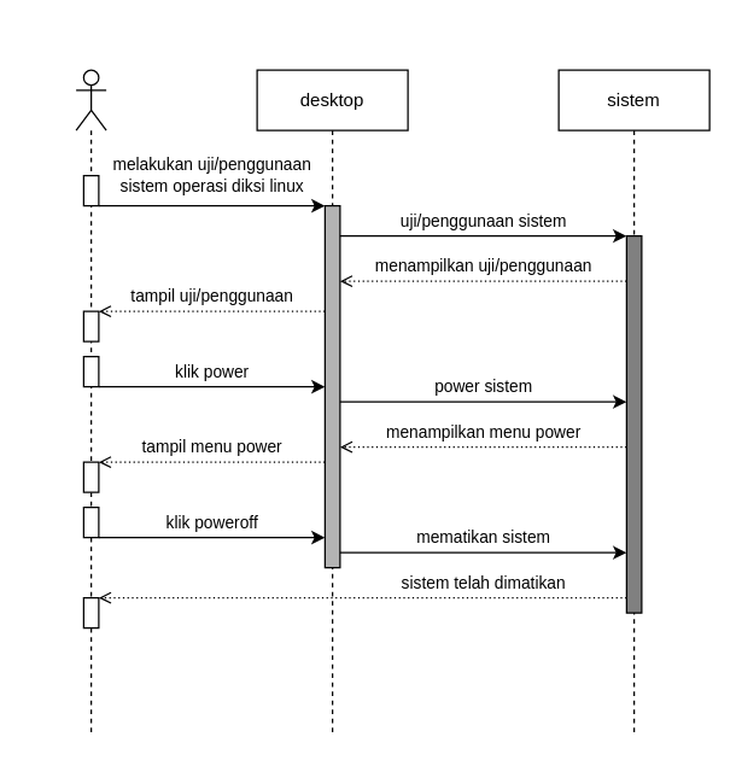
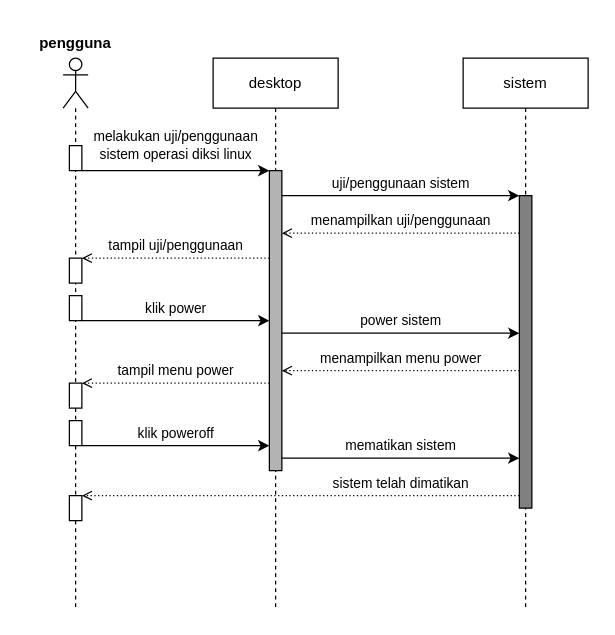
  <mxCell id="0" />
  <mxCell id="1" parent="0" />
  <mxCell id="2" value="" style="shape=umlLifeline;participant=umlActor;perimeter=lifelinePerimeter;whiteSpace=wrap;html=1;container=1;collapsible=0;recursiveResize=0;verticalAlign=top;spacingTop=36;outlineConnect=0;" vertex="1" parent="1"><mxGeometry x="50" y="46" width="20" height="440" as="geometry" /></mxCell>
  <mxCell id="3" value="" style="html=1;points=[];perimeter=orthogonalPerimeter;strokeColor=#000000;fillColor=#FFFFFF;" vertex="1" parent="2"><mxGeometry x="5" y="70" width="10" height="20" as="geometry" /></mxCell>
  <mxCell id="4" value="" style="html=1;points=[];perimeter=orthogonalPerimeter;strokeColor=#000000;fillColor=#FFFFFF;" vertex="1" parent="2"><mxGeometry x="5" y="160" width="10" height="20" as="geometry" /></mxCell>
  <mxCell id="5" value="" style="html=1;points=[];perimeter=orthogonalPerimeter;strokeColor=#000000;fillColor=#FFFFFF;" vertex="1" parent="2"><mxGeometry x="5" y="190" width="10" height="20" as="geometry" /></mxCell>
  <mxCell id="6" value="" style="html=1;points=[];perimeter=orthogonalPerimeter;strokeColor=#000000;fillColor=#FFFFFF;" vertex="1" parent="2"><mxGeometry x="5" y="260" width="10" height="20" as="geometry" /></mxCell>
  <mxCell id="7" value="" style="html=1;points=[];perimeter=orthogonalPerimeter;strokeColor=#000000;fillColor=#FFFFFF;" vertex="1" parent="2"><mxGeometry x="5" y="290" width="10" height="20" as="geometry" /></mxCell>
  <mxCell id="8" value="" style="html=1;points=[];perimeter=orthogonalPerimeter;strokeColor=#000000;fillColor=#FFFFFF;" vertex="1" parent="2"><mxGeometry x="5" y="350" width="10" height="20" as="geometry" /></mxCell>
+ <mxCell id="9" value="pengguna" style="text;align=center;fontStyle=1;verticalAlign=middle;spacingLeft=3;spacingRight=3;strokeColor=none;rotatable=0;points=[[0,0.5],[1,0.5]];portConstraint=eastwest;" vertex="1" parent="1"><mxGeometry x="20" y="20" width="80" height="26" as="geometry" /></mxCell>
  <mxCell id="10" value="sistem" style="shape=umlLifeline;perimeter=lifelinePerimeter;whiteSpace=wrap;html=1;container=1;collapsible=0;recursiveResize=0;outlineConnect=0;" vertex="1" parent="1"><mxGeometry x="370" y="46" width="100" height="440" as="geometry" /></mxCell>
  <mxCell id="11" value="" style="html=1;points=[];perimeter=orthogonalPerimeter;strokeColor=#000000;fillColor=#808080;" vertex="1" parent="10"><mxGeometry x="45" y="110" width="10" height="250" as="geometry" /></mxCell>
  <mxCell id="12" value="desktop" style="shape=umlLifeline;perimeter=lifelinePerimeter;whiteSpace=wrap;html=1;container=1;collapsible=0;recursiveResize=0;outlineConnect=0;fillColor=#FFFFFF;" vertex="1" parent="1"><mxGeometry x="170" y="46" width="100" height="440" as="geometry" /></mxCell>
  <mxCell id="13" value="" style="html=1;points=[];perimeter=orthogonalPerimeter;strokeColor=#000000;fillColor=#B3B3B3;" vertex="1" parent="12"><mxGeometry x="45" y="90" width="10" height="240" as="geometry" /></mxCell>
  <mxCell id="14" value="melakukan uji/penggunaan&lt;br&gt;sistem operasi diksi linux" style="edgeStyle=orthogonalEdgeStyle;rounded=0;orthogonalLoop=1;jettySize=auto;html=1;endArrow=classic;endFill=1;" edge="1" parent="1" source="3" target="13"><mxGeometry y="20" relative="1" as="geometry"><Array as="points"><mxPoint x="140" y="136" /><mxPoint x="140" y="136" /></Array><mxPoint as="offset" /></mxGeometry></mxCell>
  <mxCell id="15" value="uji/penggunaan sistem" style="edgeStyle=orthogonalEdgeStyle;rounded=0;orthogonalLoop=1;jettySize=auto;html=1;endArrow=classic;endFill=1;" edge="1" parent="1" source="13" target="11"><mxGeometry y="10" relative="1" as="geometry"><Array as="points"><mxPoint x="270" y="156" /><mxPoint x="270" y="156" /></Array><mxPoint as="offset" /></mxGeometry></mxCell>
  <mxCell id="16" value="menampilkan uji/penggunaan" style="edgeStyle=orthogonalEdgeStyle;rounded=0;orthogonalLoop=1;jettySize=auto;html=1;endArrow=open;endFill=0;dashed=1;dashPattern=1 2;" edge="1" parent="1" source="11" target="13"><mxGeometry y="-10" relative="1" as="geometry"><Array as="points"><mxPoint x="330" y="186" /><mxPoint x="330" y="186" /></Array><mxPoint as="offset" /></mxGeometry></mxCell>
  <mxCell id="17" value="tampil uji/penggunaan" style="edgeStyle=orthogonalEdgeStyle;rounded=0;orthogonalLoop=1;jettySize=auto;html=1;endArrow=open;endFill=0;dashed=1;dashPattern=1 2;" edge="1" parent="1" source="13" target="4"><mxGeometry y="-10" relative="1" as="geometry"><Array as="points"><mxPoint x="130" y="206" /><mxPoint x="130" y="206" /></Array><mxPoint as="offset" /></mxGeometry></mxCell>
  <mxCell id="18" value="klik power" style="edgeStyle=orthogonalEdgeStyle;rounded=0;orthogonalLoop=1;jettySize=auto;html=1;endArrow=classic;endFill=1;" edge="1" parent="1" source="5" target="13"><mxGeometry x="-0.0" y="10" relative="1" as="geometry"><Array as="points"><mxPoint x="140" y="256" /><mxPoint x="140" y="256" /></Array><mxPoint as="offset" /></mxGeometry></mxCell>
  <mxCell id="19" value="power sistem" style="edgeStyle=orthogonalEdgeStyle;rounded=0;orthogonalLoop=1;jettySize=auto;html=1;endArrow=classic;endFill=1;" edge="1" parent="1" source="13" target="11"><mxGeometry y="10" relative="1" as="geometry"><Array as="points"><mxPoint x="320" y="266" /><mxPoint x="320" y="266" /></Array><mxPoint as="offset" /></mxGeometry></mxCell>
  <mxCell id="20" value="menampilkan menu power" style="edgeStyle=orthogonalEdgeStyle;rounded=0;orthogonalLoop=1;jettySize=auto;html=1;endArrow=open;endFill=0;dashed=1;dashPattern=1 2;" edge="1" parent="1" source="11" target="13"><mxGeometry y="-10" relative="1" as="geometry"><Array as="points"><mxPoint x="320" y="296" /><mxPoint x="320" y="296" /></Array><mxPoint as="offset" /></mxGeometry></mxCell>
  <mxCell id="21" value="tampil menu power" style="edgeStyle=orthogonalEdgeStyle;rounded=0;orthogonalLoop=1;jettySize=auto;html=1;endArrow=open;endFill=0;dashed=1;dashPattern=1 2;" edge="1" parent="1" source="13" target="6"><mxGeometry y="-10" relative="1" as="geometry"><Array as="points"><mxPoint x="100" y="306" /><mxPoint x="100" y="306" /></Array><mxPoint as="offset" /></mxGeometry></mxCell>
  <mxCell id="22" value="klik poweroff" style="edgeStyle=orthogonalEdgeStyle;rounded=0;orthogonalLoop=1;jettySize=auto;html=1;endArrow=classic;endFill=1;" edge="1" parent="1" source="7" target="13"><mxGeometry x="-0.0" y="10" relative="1" as="geometry"><Array as="points"><mxPoint x="140" y="356" /><mxPoint x="140" y="356" /></Array><mxPoint as="offset" /></mxGeometry></mxCell>
  <mxCell id="23" value="mematikan sistem" style="edgeStyle=orthogonalEdgeStyle;rounded=0;orthogonalLoop=1;jettySize=auto;html=1;endArrow=classic;endFill=1;" edge="1" parent="1" source="13" target="11"><mxGeometry y="10" relative="1" as="geometry"><Array as="points"><mxPoint x="370" y="366" /><mxPoint x="370" y="366" /></Array><mxPoint as="offset" /></mxGeometry></mxCell>
  <mxCell id="24" value="sistem telah dimatikan" style="edgeStyle=orthogonalEdgeStyle;rounded=0;orthogonalLoop=1;jettySize=auto;html=1;endArrow=open;endFill=0;dashed=1;dashPattern=1 2;" edge="1" parent="1" source="11" target="8"><mxGeometry x="-0.457" y="-10" relative="1" as="geometry"><Array as="points"><mxPoint x="140" y="396" /><mxPoint x="140" y="396" /></Array><mxPoint as="offset" /></mxGeometry></mxCell>
